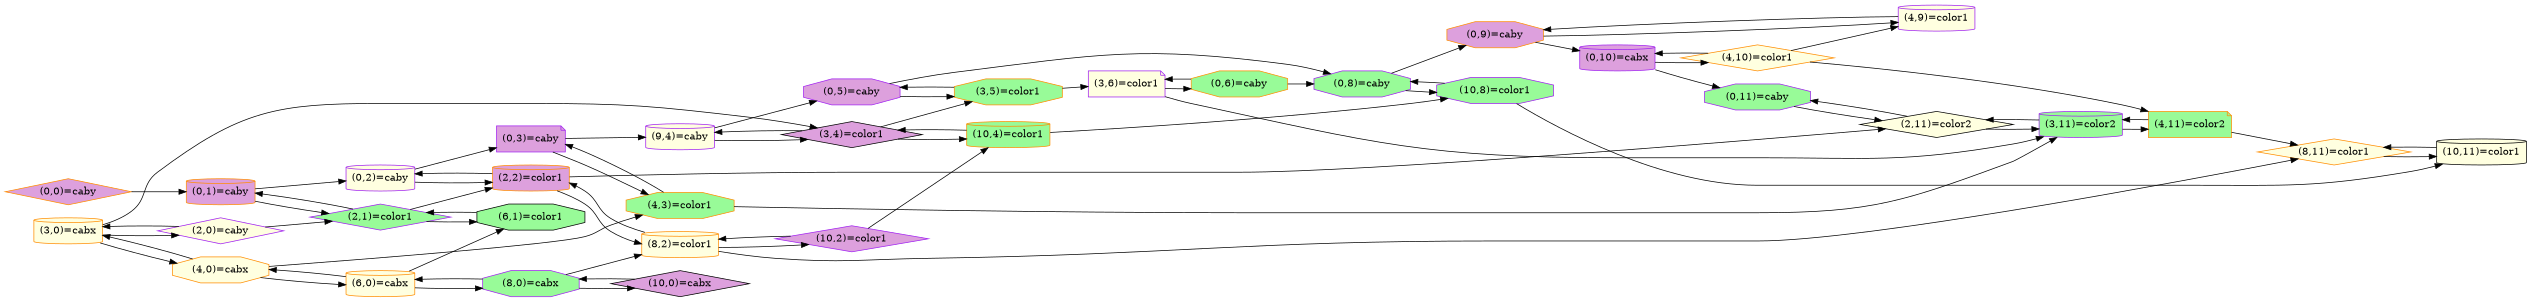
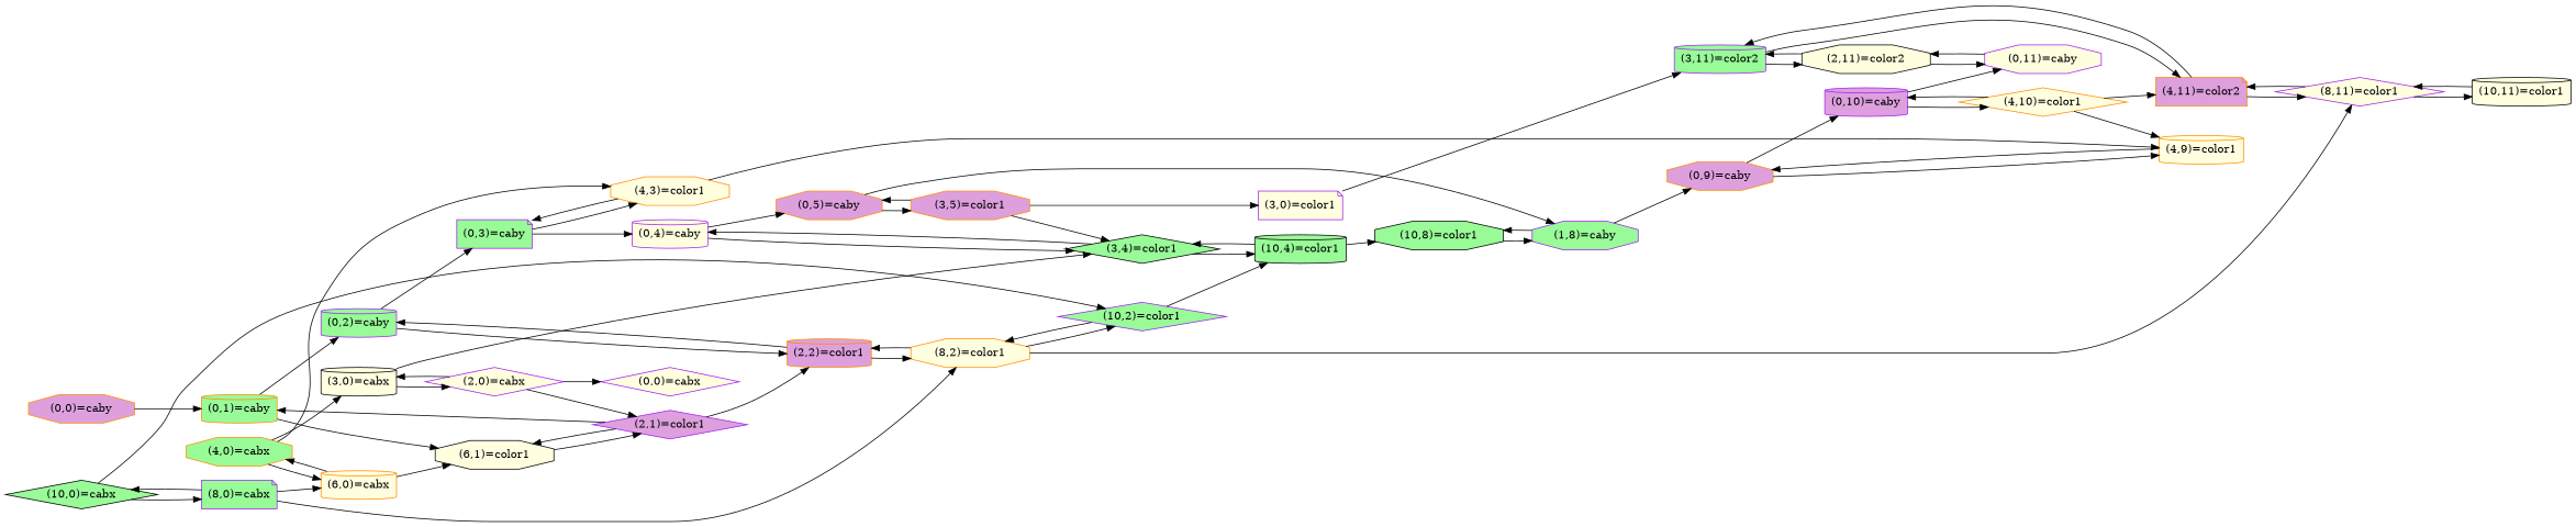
  digraph {
    rank=same
    rankdir=LR
    node [color=darkorange fillcolor=lightyellow shape=octagon style=filled]
-   "(0,0)=caby" [fillcolor=plum shape=diamond]
-   "(0,1)=caby" [fillcolor=plum shape=cylinder]
-   "(0,2)=caby" [color=purple shape=cylinder]
-   "(2,1)=color1" [color=purple fillcolor=palegreen shape=diamond]
-   "(0,3)=caby" [color=purple fillcolor=plum shape=note]
+   "(0,0)=caby" [fillcolor=plum]
+   "(0,1)=caby" [fillcolor=palegreen shape=cylinder]
+   "(0,2)=caby" [color=purple fillcolor=palegreen shape=cylinder]
+   "(2,1)=color1" [color=purple fillcolor=plum shape=diamond]
+   "(0,3)=caby" [color=purple fillcolor=palegreen shape=note]
    "(2,2)=color1" [fillcolor=plum shape=cylinder]
-   "(6,1)=color1" [color=black fillcolor=palegreen]
-   "(0,4)=caby" [color=purple shape=cylinder label="(9,4)=caby"]
-   "(4,3)=color1" [fillcolor=palegreen]
-   "(2,11)=color2" [color=black shape=diamond]
-   "(8,2)=color1" [shape=cylinder]
-   "(0,5)=caby" [color=purple fillcolor=plum]
-   "(3,4)=color1" [color=black fillcolor=plum shape=diamond]
-   "(4,9)=color1" [color=purple shape=cylinder]
-   "(3,5)=color1" [fillcolor=palegreen]
-   "(0,8)=caby" [color=purple fillcolor=palegreen]
-   "(10,4)=color1" [fillcolor=palegreen shape=cylinder]
-   "(0,6)=caby" [fillcolor=palegreen]
-   "(3,6)=color1" [color=purple shape=note]
+   "(6,1)=color1" [color=black]
+   "(0,4)=caby" [color=purple shape=cylinder]
+   "(4,3)=color1"
+   "(2,11)=color2" [color=black]
+   "(8,2)=color1"
+   "(0,5)=caby" [fillcolor=plum]
+   "(3,4)=color1" [color=black fillcolor=palegreen shape=diamond]
+   "(4,9)=color1" [shape=cylinder]
+   "(3,5)=color1" [fillcolor=plum]
+   "(0,8)=caby" [color=purple fillcolor=palegreen label="(1,8)=caby"]
+   "(10,4)=color1" [color=black fillcolor=palegreen shape=cylinder]
+   "(3,6)=color1" [color=purple shape=note label="(3,0)=color1"]
    "(0,9)=caby" [fillcolor=plum]
-   "(10,8)=color1" [color=purple fillcolor=palegreen]
+   "(10,8)=color1" [color=black fillcolor=palegreen]
    "(3,11)=color2" [color=purple fillcolor=palegreen shape=cylinder]
-   "(0,10)=caby" [color=purple fillcolor=plum shape=cylinder label="(0,10)=cabx"]
+   "(0,10)=caby" [color=purple fillcolor=plum shape=cylinder]
    "(10,11)=color1" [color=black shape=cylinder]
-   "(0,11)=caby" [color=purple fillcolor=palegreen]
+   "(0,11)=caby" [color=purple]
    "(4,10)=color1" [shape=diamond]
-   "(4,11)=color2" [fillcolor=palegreen shape=note]
-   "(2,0)=cabx" [color=purple shape=diamond label="(2,0)=caby"]
-   "(3,0)=cabx" [shape=cylinder]
-   "(4,0)=cabx"
-   "(8,11)=color1" [shape=diamond]
-   "(10,2)=color1" [color=purple fillcolor=plum shape=diamond]
+   "(4,11)=color2" [fillcolor=plum shape=note]
+   "(2,0)=cabx" [color=purple shape=diamond]
+   "(3,0)=cabx" [color=black shape=cylinder]
+   "(0,0)=cabx" [color=purple shape=diamond]
+   "(4,0)=cabx" [fillcolor=palegreen]
+   "(8,11)=color1" [color=purple shape=diamond]
+   "(10,2)=color1" [color=purple fillcolor=palegreen shape=diamond]
    "(6,0)=cabx" [shape=cylinder]
-   "(8,0)=cabx" [color=purple fillcolor=palegreen]
-   "(10,0)=cabx" [color=black fillcolor=plum shape=diamond]
+   "(8,0)=cabx" [color=purple fillcolor=palegreen shape=note]
+   "(10,0)=cabx" [color=black fillcolor=palegreen shape=diamond]
    "(0,0)=caby" -> "(0,1)=caby"
    "(0,1)=caby" -> "(0,2)=caby"
-   "(0,1)=caby" -> "(2,1)=color1"
+   "(0,1)=caby" -> "(6,1)=color1"
    "(0,2)=caby" -> "(0,3)=caby"
    "(0,2)=caby" -> "(2,2)=color1"
    "(2,1)=color1" -> "(0,1)=caby"
    "(2,1)=color1" -> "(2,2)=color1"
    "(2,1)=color1" -> "(6,1)=color1"
    "(0,3)=caby" -> "(0,4)=caby"
    "(0,3)=caby" -> "(4,3)=color1"
    "(2,2)=color1" -> "(0,2)=caby"
-   "(2,2)=color1" -> "(2,11)=color2"
    "(2,2)=color1" -> "(8,2)=color1"
    "(6,1)=color1" -> "(2,1)=color1"
    "(0,4)=caby" -> "(0,5)=caby"
    "(0,4)=caby" -> "(3,4)=color1"
    "(4,3)=color1" -> "(0,3)=caby"
-   "(4,3)=color1" -> "(3,11)=color2"
+   "(4,3)=color1" -> "(4,9)=color1"
    "(2,11)=color2" -> "(3,11)=color2"
    "(2,11)=color2" -> "(0,11)=caby"
    "(8,2)=color1" -> "(2,2)=color1"
    "(8,2)=color1" -> "(8,11)=color1"
    "(8,2)=color1" -> "(10,2)=color1"
    "(0,5)=caby" -> "(3,5)=color1"
    "(0,5)=caby" -> "(0,8)=caby"
    "(3,4)=color1" -> "(0,4)=caby"
-   "(3,4)=color1" -> "(3,5)=color1"
+   "(3,5)=color1" -> "(3,4)=color1"
    "(3,4)=color1" -> "(10,4)=color1"
    "(4,9)=color1" -> "(0,9)=caby"
    "(3,5)=color1" -> "(0,5)=caby"
    "(3,5)=color1" -> "(3,6)=color1"
    "(0,8)=caby" -> "(0,9)=caby"
    "(0,8)=caby" -> "(10,8)=color1"
    "(10,4)=color1" -> "(3,4)=color1"
    "(10,4)=color1" -> "(10,8)=color1"
-   "(0,6)=caby" -> "(0,8)=caby"
-   "(0,6)=caby" -> "(3,6)=color1"
-   "(3,6)=color1" -> "(0,6)=caby"
    "(3,6)=color1" -> "(3,11)=color2"
    "(0,9)=caby" -> "(4,9)=color1"
    "(0,9)=caby" -> "(0,10)=caby"
    "(10,8)=color1" -> "(0,8)=caby"
-   "(10,8)=color1" -> "(10,11)=color1"
    "(3,11)=color2" -> "(2,11)=color2"
    "(3,11)=color2" -> "(4,11)=color2"
    "(0,10)=caby" -> "(0,11)=caby"
    "(0,10)=caby" -> "(4,10)=color1"
    "(10,11)=color1" -> "(8,11)=color1"
    "(0,11)=caby" -> "(2,11)=color2"
    "(4,10)=color1" -> "(4,9)=color1"
    "(4,10)=color1" -> "(0,10)=caby"
    "(4,10)=color1" -> "(4,11)=color2"
    "(4,11)=color2" -> "(3,11)=color2"
    "(4,11)=color2" -> "(8,11)=color1"
    "(2,0)=cabx" -> "(2,1)=color1"
    "(2,0)=cabx" -> "(3,0)=cabx"
+   "(2,0)=cabx" -> "(0,0)=cabx"
    "(3,0)=cabx" -> "(3,4)=color1"
    "(3,0)=cabx" -> "(2,0)=cabx"
-   "(3,0)=cabx" -> "(4,0)=cabx"
    "(4,0)=cabx" -> "(4,3)=color1"
    "(4,0)=cabx" -> "(3,0)=cabx"
    "(4,0)=cabx" -> "(6,0)=cabx"
    "(8,11)=color1" -> "(10,11)=color1"
+   "(8,11)=color1" -> "(4,11)=color2"
    "(10,2)=color1" -> "(8,2)=color1"
    "(10,2)=color1" -> "(10,4)=color1"
    "(6,0)=cabx" -> "(6,1)=color1"
    "(6,0)=cabx" -> "(4,0)=cabx"
-   "(6,0)=cabx" -> "(8,0)=cabx"
    "(8,0)=cabx" -> "(8,2)=color1"
    "(8,0)=cabx" -> "(6,0)=cabx"
    "(8,0)=cabx" -> "(10,0)=cabx"
+   "(10,0)=cabx" -> "(10,2)=color1"
    "(10,0)=cabx" -> "(8,0)=cabx"
  }
